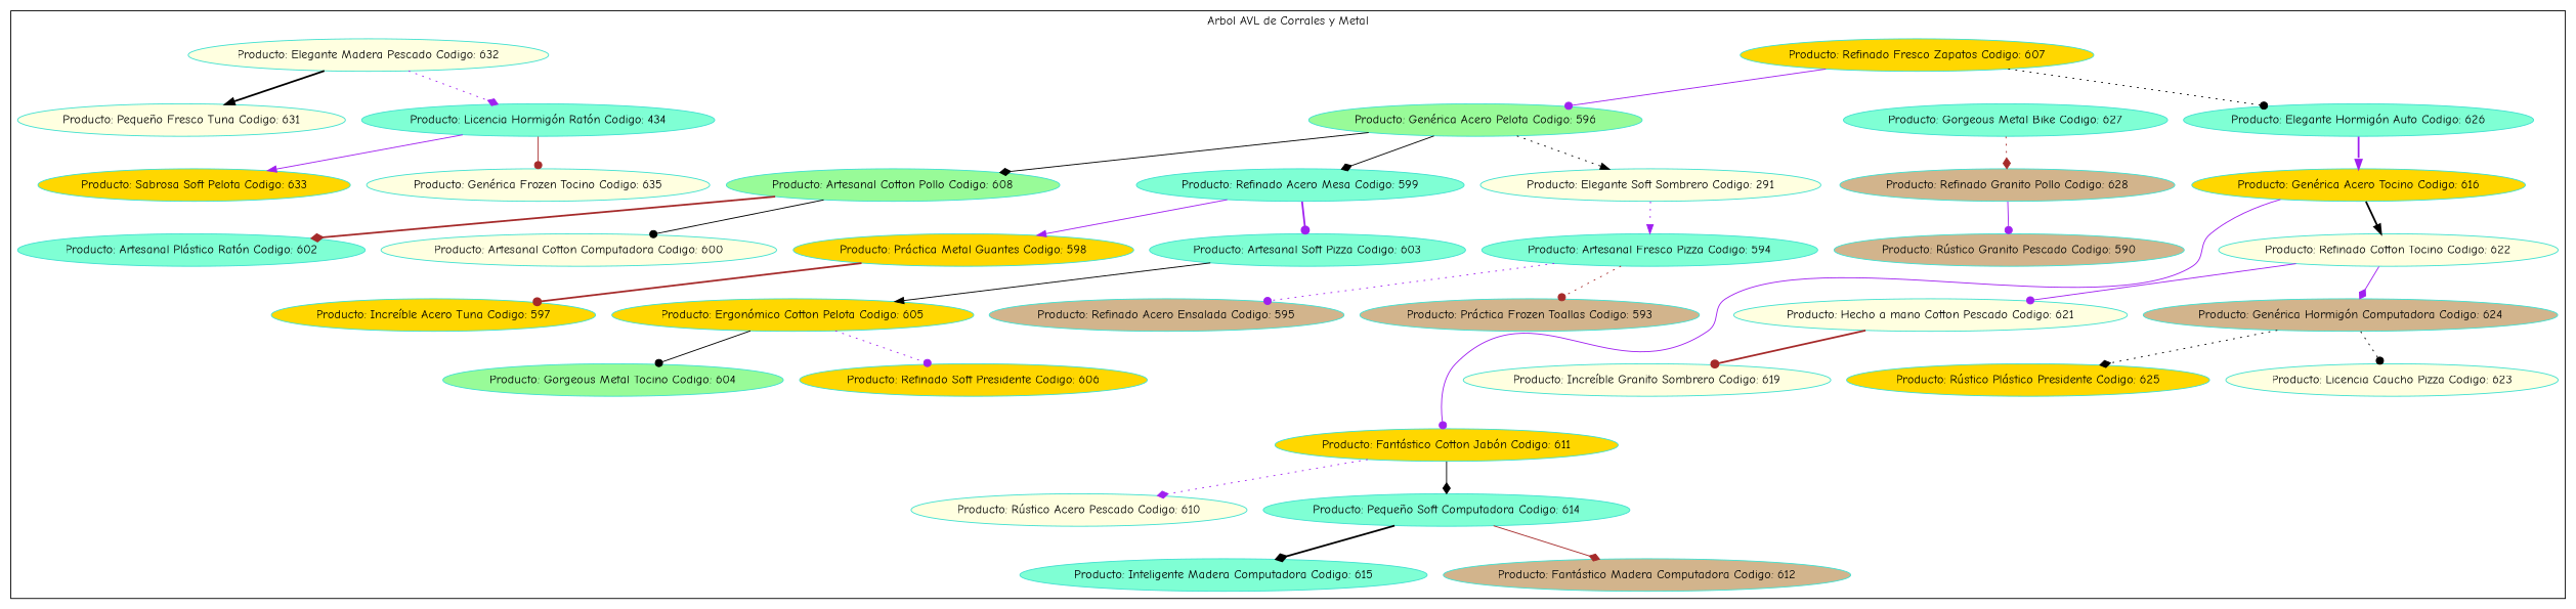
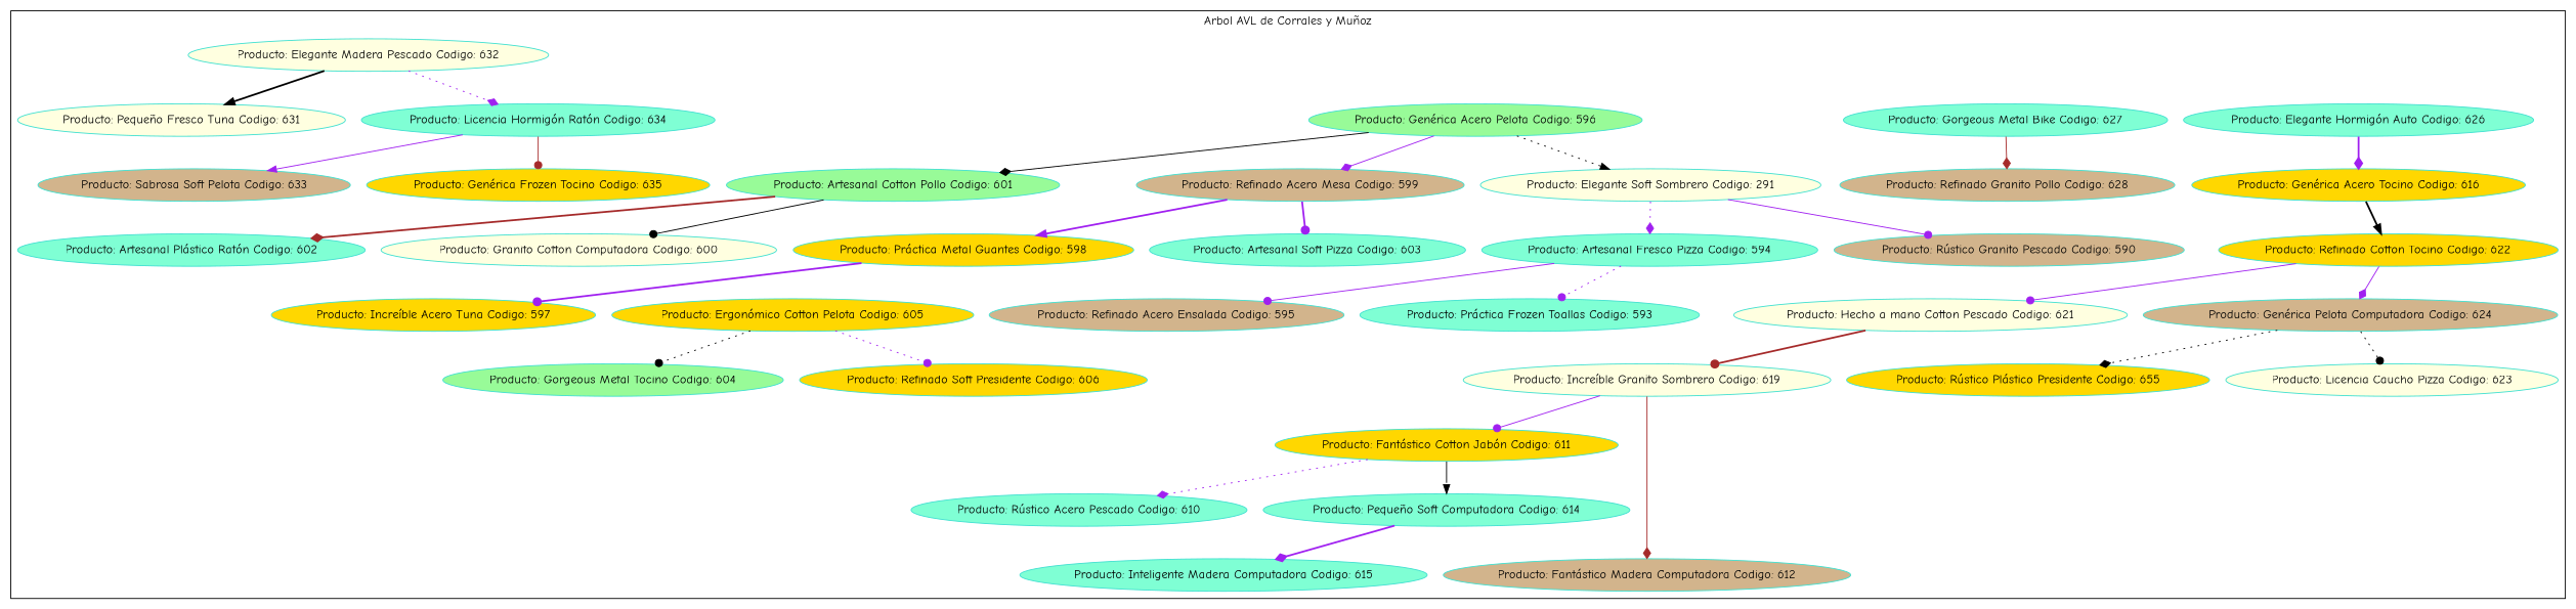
  digraph {
    fontname="Comic Neue"
    node [color=turquoise fillcolor=gold fontname="Comic Neue" style=filled]
    edge [arrowhead=dot color=purple fontname="Comic Neue" style=solid]
-   n1 [label="Producto: Refinado Fresco Zapatos Codigo: 607"]
    n2 [fillcolor=palegreen label="Producto: Genérica Acero Pelota Codigo: 596"]
    n3 [fillcolor=aquamarine label="Producto: Elegante Hormigón Auto Codigo: 626"]
    n4 [fillcolor=lightyellow label="Producto: Elegante Soft Sombrero Codigo: 291"]
-   n5 [fillcolor=aquamarine label="Producto: Refinado Acero Mesa Codigo: 599"]
+   n5 [fillcolor=tan label="Producto: Refinado Acero Mesa Codigo: 599"]
    n6 [fillcolor=tan label="Producto: Rústico Granito Pescado Codigo: 590"]
    n7 [fillcolor=aquamarine label="Producto: Artesanal Fresco Pizza Codigo: 594"]
-   n8 [fillcolor=tan label="Producto: Práctica Frozen Toallas Codigo: 593"]
+   n8 [fillcolor=aquamarine label="Producto: Práctica Frozen Toallas Codigo: 593"]
    n9 [fillcolor=tan label="Producto: Refinado Acero Ensalada Codigo: 595"]
    n10 [label="Producto: Práctica Metal Guantes Codigo: 598"]
    n11 [fillcolor=aquamarine label="Producto: Artesanal Soft Pizza Codigo: 603"]
    n12 [label="Producto: Increíble Acero Tuna Codigo: 597"]
-   n13 [fillcolor=palegreen label="Producto: Artesanal Cotton Pollo Codigo: 608"]
+   n13 [fillcolor=palegreen label="Producto: Artesanal Cotton Pollo Codigo: 601"]
    n14 [label="Producto: Ergonómico Cotton Pelota Codigo: 605"]
-   n15 [fillcolor=lightyellow label="Producto: Artesanal Cotton Computadora Codigo: 600"]
+   n15 [fillcolor=lightyellow label="Producto: Granito Cotton Computadora Codigo: 600"]
    n16 [fillcolor=aquamarine label="Producto: Artesanal Plástico Ratón Codigo: 602"]
    n17 [fillcolor=palegreen label="Producto: Gorgeous Metal Tocino Codigo: 604"]
    n18 [label="Producto: Refinado Soft Presidente Codigo: 606"]
    n19 [label="Producto: Genérica Acero Tocino Codigo: 616"]
    n20 [label="Producto: Fantástico Cotton Jabón Codigo: 611"]
-   n21 [fillcolor=lightyellow label="Producto: Refinado Cotton Tocino Codigo: 622"]
-   n22 [fillcolor=lightyellow label="Producto: Rústico Acero Pescado Codigo: 610"]
+   n21 [label="Producto: Refinado Cotton Tocino Codigo: 622"]
+   n22 [fillcolor=aquamarine label="Producto: Rústico Acero Pescado Codigo: 610"]
    n23 [fillcolor=aquamarine label="Producto: Pequeño Soft Computadora Codigo: 614"]
    n24 [fillcolor=tan label="Producto: Fantástico Madera Computadora Codigo: 612"]
    n25 [fillcolor=aquamarine label="Producto: Inteligente Madera Computadora Codigo: 615"]
    n26 [fillcolor=lightyellow label="Producto: Hecho a mano Cotton Pescado Codigo: 621"]
-   n27 [fillcolor=tan label="Producto: Genérica Hormigón Computadora Codigo: 624"]
+   n27 [fillcolor=tan label="Producto: Genérica Pelota Computadora Codigo: 624"]
    n28 [fillcolor=lightyellow label="Producto: Increíble Granito Sombrero Codigo: 619"]
    n29 [fillcolor=lightyellow label="Producto: Licencia Caucho Pizza Codigo: 623"]
-   n30 [label="Producto: Rústico Plástico Presidente Codigo: 625"]
+   n30 [label="Producto: Rústico Plástico Presidente Codigo: 655"]
    n31 [fillcolor=aquamarine label="Producto: Gorgeous Metal Bike Codigo: 627"]
    n32 [fillcolor=lightyellow label="Producto: Elegante Madera Pescado Codigo: 632"]
    n33 [fillcolor=tan label="Producto: Refinado Granito Pollo Codigo: 628"]
    n34 [fillcolor=lightyellow label="Producto: Pequeño Fresco Tuna Codigo: 631"]
-   n35 [fillcolor=aquamarine label="Producto: Licencia Hormigón Ratón Codigo: 434"]
-   n36 [label="Producto: Sabrosa Soft Pelota Codigo: 633"]
-   n37 [fillcolor=lightyellow label="Producto: Genérica Frozen Tocino Codigo: 635"]
+   n35 [fillcolor=aquamarine label="Producto: Licencia Hormigón Ratón Codigo: 634"]
+   n36 [fillcolor=tan label="Producto: Sabrosa Soft Pelota Codigo: 633"]
+   n37 [label="Producto: Genérica Frozen Tocino Codigo: 635"]
    subgraph cluster_1 {
      color=black
-     label="Arbol AVL de Corrales y Metal"
-     n1
+     label="Arbol AVL de Corrales y Muñoz"
      n2
      n3
      n4
      n5
      n6
      n7
      n8
      n9
      n10
      n11
      n12
      n13
      n14
      n15
      n16
      n17
      n18
      n19
      n20
      n21
      n22
      n23
      n24
      n25
      n26
      n27
      n28
      n29
      n30
      n31
      n32
      n33
      n34
      n35
      n36
      n37
    }
-   n1 -> n2
-   n1 -> n3 [color=black style=dotted]
    n2 -> n4 [arrowhead=normal color=black style=dotted]
-   n2 -> n5 [arrowhead=diamond color=black]
+   n2 -> n5 [arrowhead=diamond]
    n2 -> n13 [arrowhead=diamond color=black]
-   n3 -> n19 [arrowhead=normal style=bold]
-   n33 -> n6
-   n4 -> n7 [arrowhead=normal style=dotted]
-   n5 -> n10 [arrowhead=normal]
+   n3 -> n19 [arrowhead=diamond style=bold]
+   n4 -> n6
+   n4 -> n7 [arrowhead=diamond style=dotted]
+   n5 -> n10 [arrowhead=normal style=bold]
    n5 -> n11 [style=bold]
-   n7 -> n8 [color=brown style=dotted]
-   n7 -> n9 [style=dotted]
-   n10 -> n12 [color=brown style=bold]
-   n11 -> n14 [arrowhead=normal color=black]
+   n7 -> n8 [style=dotted]
+   n7 -> n9
+   n10 -> n12 [style=bold]
    n13 -> n15 [color=black]
    n13 -> n16 [arrowhead=diamond color=brown style=bold]
-   n14 -> n17 [color=black]
+   n14 -> n17 [color=black style=dotted]
    n14 -> n18 [style=dotted]
-   n19 -> n20
+   n28 -> n20
    n19 -> n21 [arrowhead=normal color=black style=bold]
    n20 -> n22 [arrowhead=diamond style=dotted]
-   n20 -> n23 [arrowhead=diamond color=black]
+   n20 -> n23 [arrowhead=normal color=black]
    n21 -> n26
    n21 -> n27 [arrowhead=diamond]
-   n23 -> n24 [arrowhead=diamond color=brown]
-   n23 -> n25 [arrowhead=diamond color=black style=bold]
+   n28 -> n24 [arrowhead=diamond color=brown]
+   n23 -> n25 [arrowhead=diamond style=bold]
    n26 -> n28 [color=brown style=bold]
    n27 -> n29 [color=black style=dotted]
    n27 -> n30 [arrowhead=diamond color=black style=dotted]
-   n31 -> n33 [arrowhead=diamond color=brown style=dotted]
+   n31 -> n33 [arrowhead=diamond color=brown]
    n32 -> n34 [arrowhead=normal color=black style=bold]
    n32 -> n35 [arrowhead=diamond style=dotted]
    n35 -> n36 [arrowhead=normal]
    n35 -> n37 [color=brown]
  }
